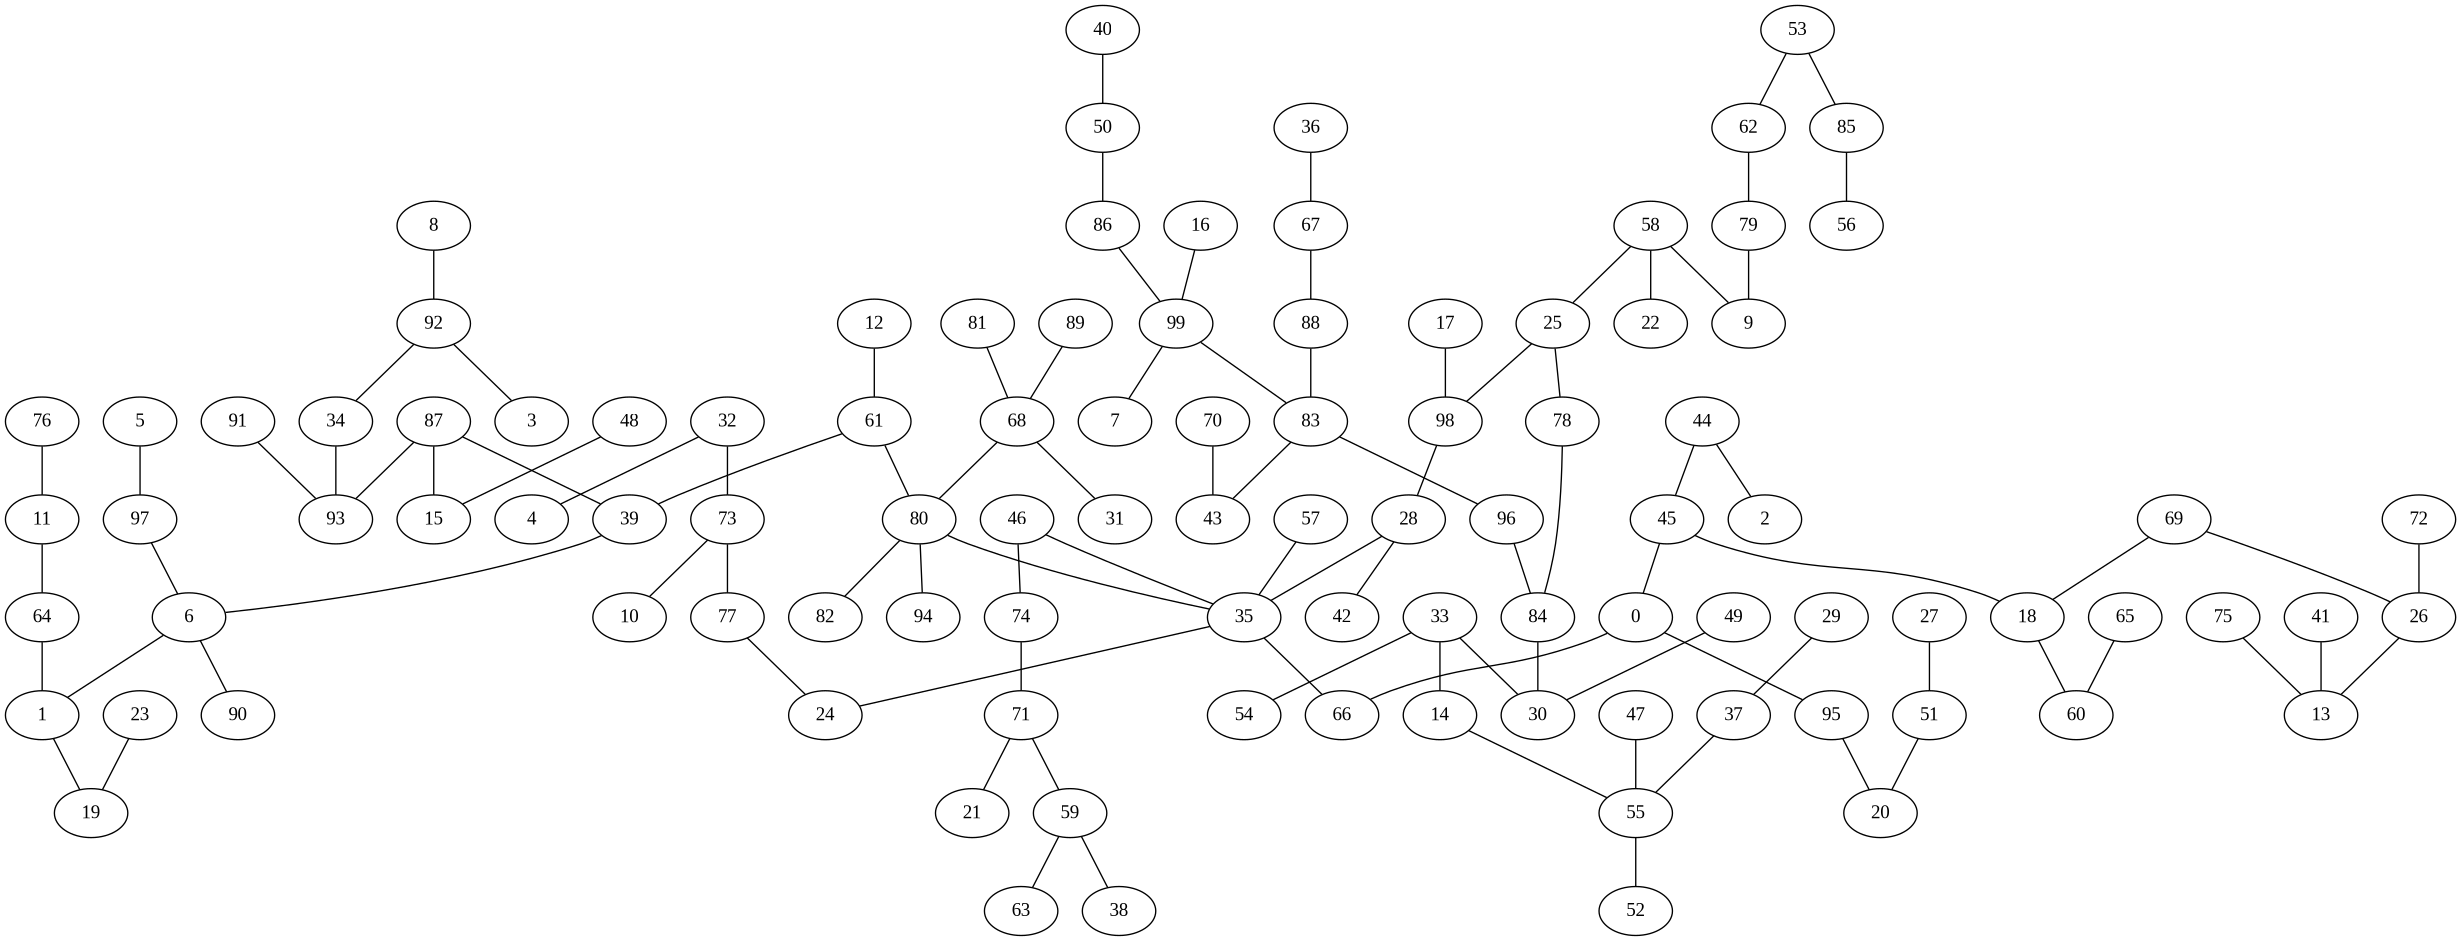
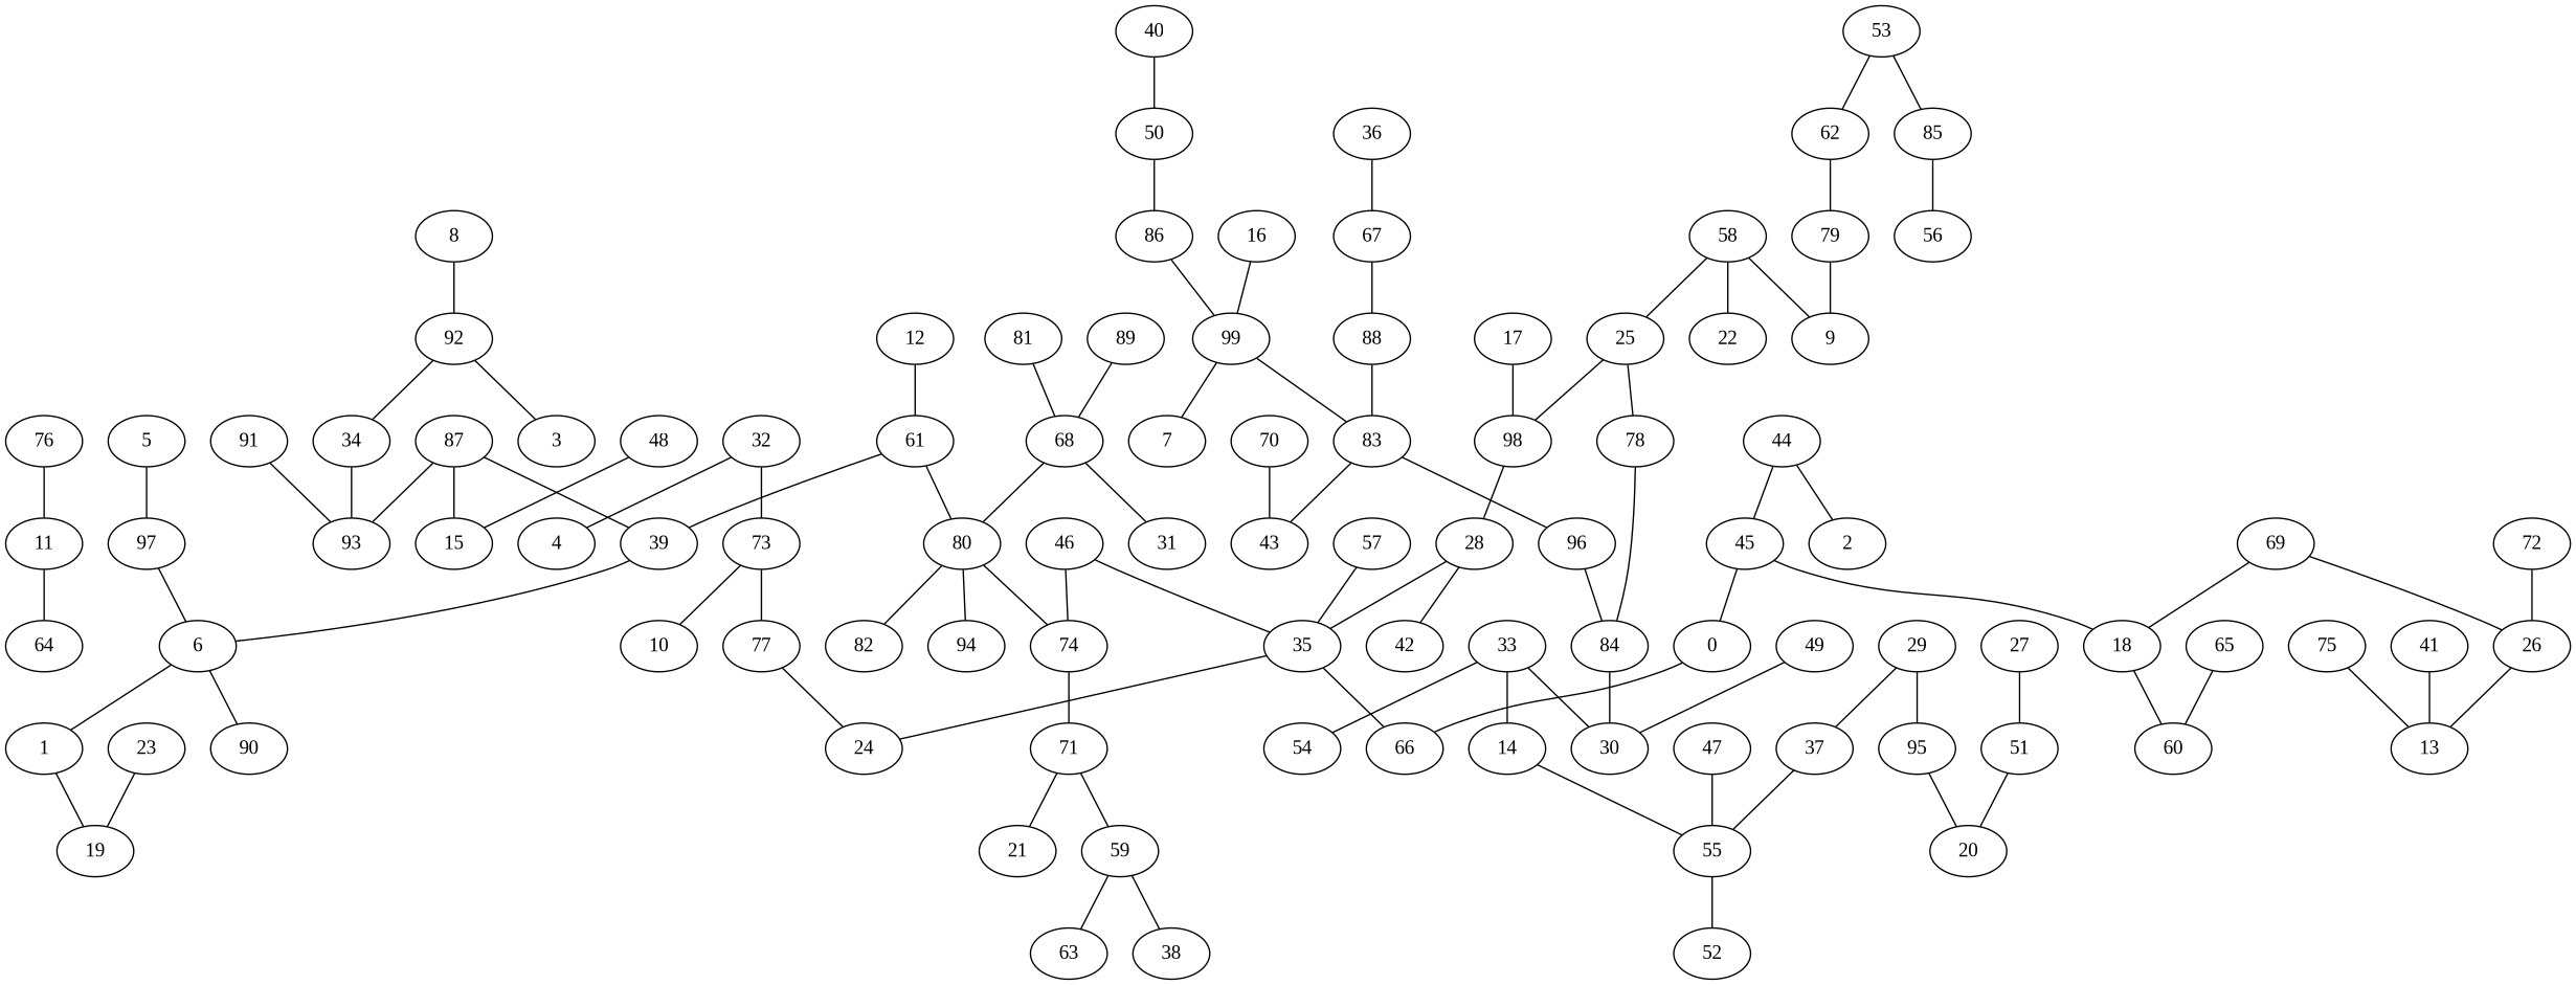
  graph {
    fontname="Liberation Serif"
    node [fontname="Liberation Serif"]
    edge [fontname="Liberation Serif"]
    0
    66
    95
    20
    1
    19
    5
    97
    6
    90
    8
    92
    34
    3
    11
    64
    12
    61
    39
    80
    14
    55
    52
    16
    99
    83
    7
    17
    98
    28
    18
    60
    23
    25
    78
    84
    26
    13
    27
    51
    35
    42
    24
    29
    37
    32
    4
    73
    10
    77
    33
    30
    54
    93
    36
    67
    88
    40
    50
    86
    41
    44
    2
    45
    46
    74
    71
    47
    48
    15
    49
    53
    62
    85
    79
    56
    57
    58
    9
    22
    59
    38
    63
    65
    68
    31
    94
    82
    69
    75
    70
    43
    21
    72
    76
    81
    96
    87
    89
    91
    0 -- 66
-   0 -- 95
+   29 -- 95
    95 -- 20
    1 -- 19
    5 -- 97
    97 -- 6
    6 -- 1
    6 -- 90
    8 -- 92
    92 -- 34
    92 -- 3
    34 -- 93
    11 -- 64
-   64 -- 1
    12 -- 61
    61 -- 39
    61 -- 80
    39 -- 6
-   80 -- 35
+   80 -- 74
    80 -- 94
    80 -- 82
    14 -- 55
    55 -- 52
    16 -- 99
    99 -- 83
    99 -- 7
    83 -- 43
    83 -- 96
    17 -- 98
    98 -- 28
    28 -- 35
    28 -- 42
    18 -- 60
    23 -- 19
    25 -- 98
    25 -- 78
    78 -- 84
    84 -- 30
    26 -- 13
    27 -- 51
    51 -- 20
    35 -- 66
    35 -- 24
    29 -- 37
    37 -- 55
    32 -- 4
    32 -- 73
    73 -- 10
    73 -- 77
    77 -- 24
    33 -- 14
    33 -- 30
    33 -- 54
    36 -- 67
    67 -- 88
    88 -- 83
    40 -- 50
    50 -- 86
    86 -- 99
    41 -- 13
    44 -- 2
    44 -- 45
    45 -- 0
    45 -- 18
    46 -- 35
    46 -- 74
    74 -- 71
    71 -- 59
    71 -- 21
    47 -- 55
    48 -- 15
    49 -- 30
    53 -- 62
    53 -- 85
    62 -- 79
    85 -- 56
    79 -- 9
    57 -- 35
    58 -- 25
    58 -- 9
    58 -- 22
    59 -- 38
    59 -- 63
    65 -- 60
    68 -- 80
    68 -- 31
    69 -- 18
    69 -- 26
    75 -- 13
    70 -- 43
    72 -- 26
    76 -- 11
    81 -- 68
    96 -- 84
    87 -- 39
    87 -- 93
    87 -- 15
    89 -- 68
    91 -- 93
  }
